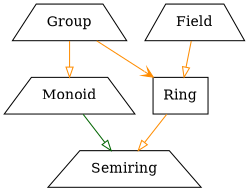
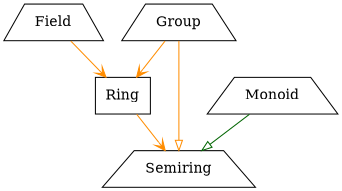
  digraph {
    node [shape=trapezium]
    edge [arrowhead=onormal color=darkorange]
    Group
    Monoid
    Ring [shape=box]
    Semiring
    Field
-   Group -> Monoid
+   Group -> Semiring
    Group -> Ring [arrowhead=vee]
    Monoid -> Semiring [color=darkgreen]
-   Ring -> Semiring
-   Field -> Ring
+   Ring -> Semiring [arrowhead=vee]
+   Field -> Ring [arrowhead=vee]
  }
